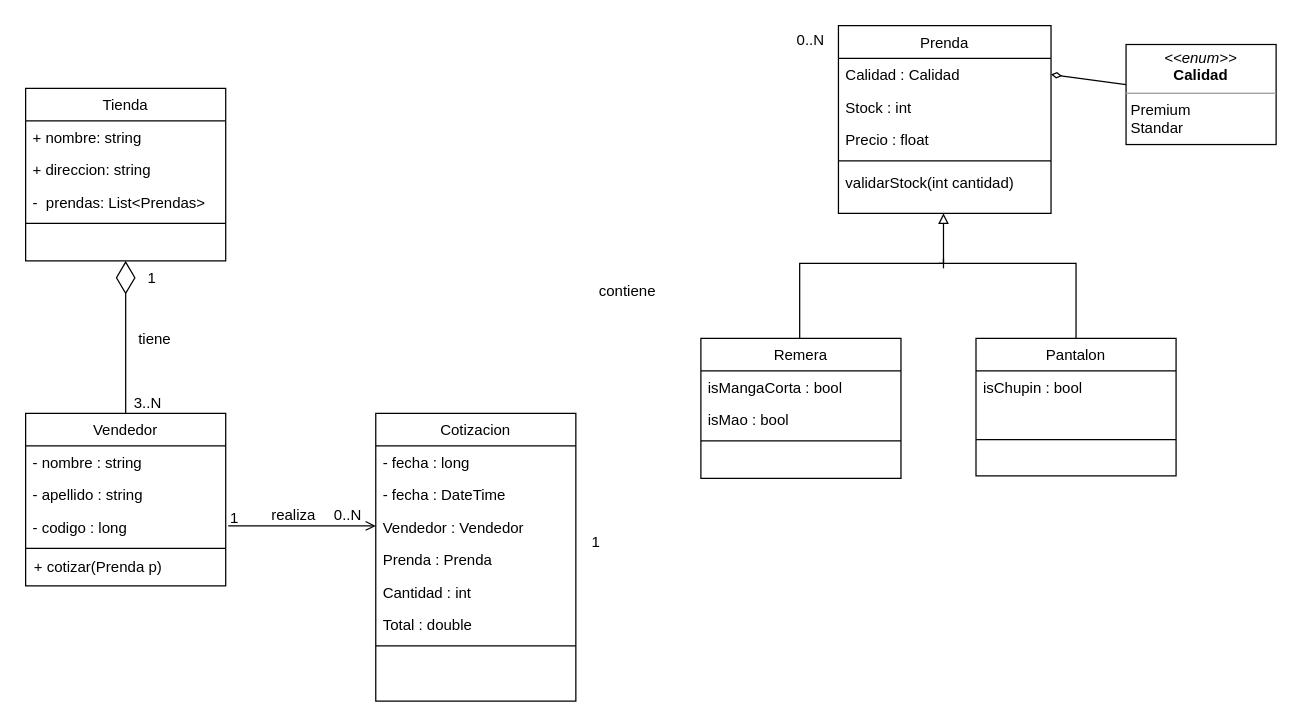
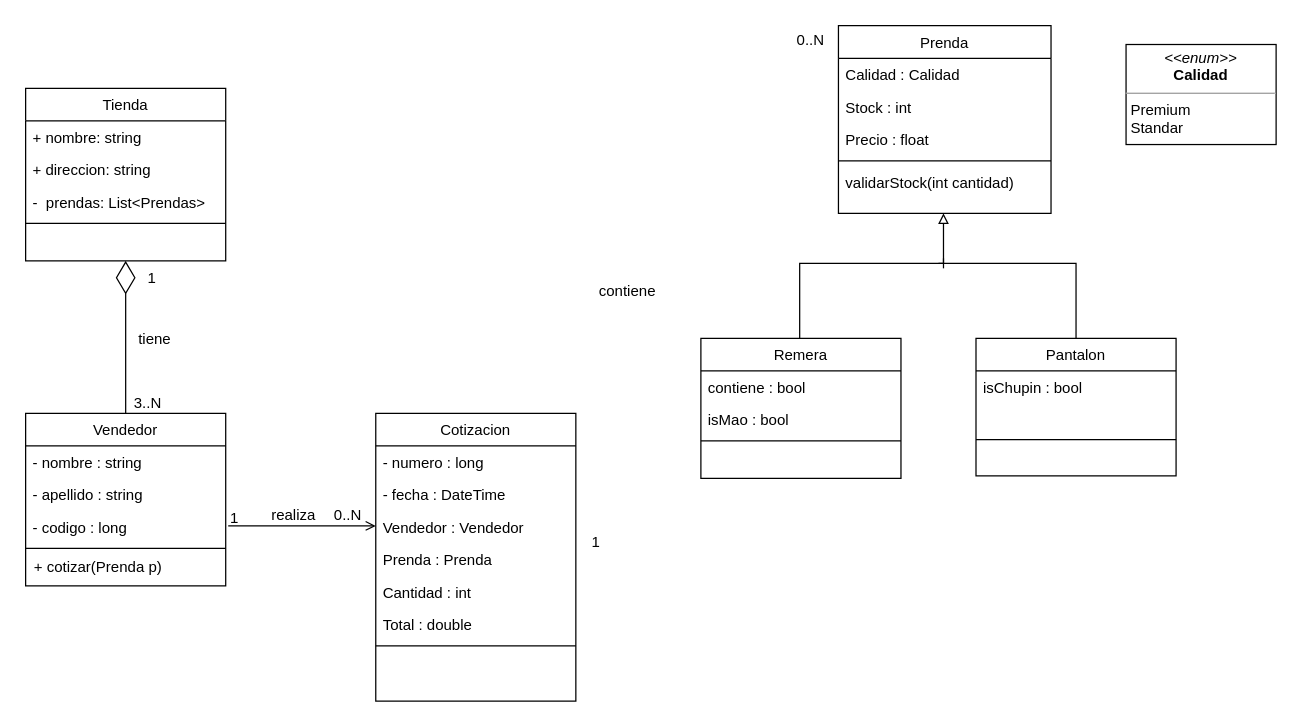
  <mxCell id="0" />
  <mxCell id="1" parent="0" />
  <mxCell id="2" value="Vendedor" style="swimlane;fontStyle=0;align=center;verticalAlign=top;childLayout=stackLayout;horizontal=1;startSize=26;horizontalStack=0;resizeParent=1;resizeLast=0;collapsible=1;marginBottom=0;rounded=0;shadow=0;strokeWidth=1;" vertex="1" parent="1"><mxGeometry x="20" y="330" width="160" height="138" as="geometry"><mxRectangle x="230" y="140" width="160" height="26" as="alternateBounds" /></mxGeometry></mxCell>
  <mxCell id="3" value="- nombre : string" style="text;align=left;verticalAlign=top;spacingLeft=4;spacingRight=4;overflow=hidden;rotatable=0;points=[[0,0.5],[1,0.5]];portConstraint=eastwest;" vertex="1" parent="2"><mxGeometry y="26" width="160" height="26" as="geometry" /></mxCell>
  <mxCell id="4" value="- apellido : string" style="text;align=left;verticalAlign=top;spacingLeft=4;spacingRight=4;overflow=hidden;rotatable=0;points=[[0,0.5],[1,0.5]];portConstraint=eastwest;rounded=0;shadow=0;html=0;" vertex="1" parent="2"><mxGeometry y="52" width="160" height="26" as="geometry" /></mxCell>
  <mxCell id="5" value="- codigo : long" style="text;align=left;verticalAlign=top;spacingLeft=4;spacingRight=4;overflow=hidden;rotatable=0;points=[[0,0.5],[1,0.5]];portConstraint=eastwest;rounded=0;shadow=0;html=0;" vertex="1" parent="2"><mxGeometry y="78" width="160" height="26" as="geometry" /></mxCell>
  <mxCell id="6" value="" style="line;html=1;strokeWidth=1;align=left;verticalAlign=middle;spacingTop=-1;spacingLeft=3;spacingRight=3;rotatable=0;labelPosition=right;points=[];portConstraint=eastwest;" vertex="1" parent="2"><mxGeometry y="104" width="160" height="8" as="geometry" /></mxCell>
  <mxCell id="7" value="Cotizacion" style="swimlane;fontStyle=0;align=center;verticalAlign=top;childLayout=stackLayout;horizontal=1;startSize=26;horizontalStack=0;resizeParent=1;resizeLast=0;collapsible=1;marginBottom=0;rounded=0;shadow=0;strokeWidth=1;" vertex="1" parent="1"><mxGeometry x="300" y="330" width="160" height="230" as="geometry"><mxRectangle x="508" y="120" width="160" height="26" as="alternateBounds" /></mxGeometry></mxCell>
- <mxCell id="8" value="- fecha : long" style="text;align=left;verticalAlign=top;spacingLeft=4;spacingRight=4;overflow=hidden;rotatable=0;points=[[0,0.5],[1,0.5]];portConstraint=eastwest;" vertex="1" parent="7"><mxGeometry y="26" width="160" height="26" as="geometry" /></mxCell>
+ <mxCell id="8" value="- numero : long" style="text;align=left;verticalAlign=top;spacingLeft=4;spacingRight=4;overflow=hidden;rotatable=0;points=[[0,0.5],[1,0.5]];portConstraint=eastwest;" vertex="1" parent="7"><mxGeometry y="26" width="160" height="26" as="geometry" /></mxCell>
  <mxCell id="9" value="- fecha : DateTime" style="text;align=left;verticalAlign=top;spacingLeft=4;spacingRight=4;overflow=hidden;rotatable=0;points=[[0,0.5],[1,0.5]];portConstraint=eastwest;rounded=0;shadow=0;html=0;" vertex="1" parent="7"><mxGeometry y="52" width="160" height="26" as="geometry" /></mxCell>
  <mxCell id="10" value="Vendedor : Vendedor" style="text;align=left;verticalAlign=top;spacingLeft=4;spacingRight=4;overflow=hidden;rotatable=0;points=[[0,0.5],[1,0.5]];portConstraint=eastwest;rounded=0;shadow=0;html=0;" vertex="1" parent="7"><mxGeometry y="78" width="160" height="26" as="geometry" /></mxCell>
  <mxCell id="11" value="Prenda : Prenda" style="text;align=left;verticalAlign=top;spacingLeft=4;spacingRight=4;overflow=hidden;rotatable=0;points=[[0,0.5],[1,0.5]];portConstraint=eastwest;rounded=0;shadow=0;html=0;" vertex="1" parent="7"><mxGeometry y="104" width="160" height="26" as="geometry" /></mxCell>
  <mxCell id="12" value="Cantidad : int" style="text;align=left;verticalAlign=top;spacingLeft=4;spacingRight=4;overflow=hidden;rotatable=0;points=[[0,0.5],[1,0.5]];portConstraint=eastwest;rounded=0;shadow=0;html=0;" vertex="1" parent="7"><mxGeometry y="130" width="160" height="26" as="geometry" /></mxCell>
  <mxCell id="13" value="Total : double" style="text;align=left;verticalAlign=top;spacingLeft=4;spacingRight=4;overflow=hidden;rotatable=0;points=[[0,0.5],[1,0.5]];portConstraint=eastwest;" vertex="1" parent="7"><mxGeometry y="156" width="160" height="26" as="geometry" /></mxCell>
  <mxCell id="14" value="" style="line;html=1;strokeWidth=1;align=left;verticalAlign=middle;spacingTop=-1;spacingLeft=3;spacingRight=3;rotatable=0;labelPosition=right;points=[];portConstraint=eastwest;" vertex="1" parent="7"><mxGeometry y="182" width="160" height="8" as="geometry" /></mxCell>
  <mxCell id="15" value="" style="endArrow=open;shadow=0;strokeWidth=1;rounded=0;endFill=1;edgeStyle=elbowEdgeStyle;elbow=vertical;entryX=0;entryY=0.462;entryDx=0;entryDy=0;entryPerimeter=0;" edge="1" parent="1"><mxGeometry x="0.5" y="41" relative="1" as="geometry"><mxPoint x="182" y="420" as="sourcePoint" /><mxPoint x="300" y="420.012" as="targetPoint" /><mxPoint x="-40" y="32" as="offset" /><Array as="points"><mxPoint x="310" y="420" /><mxPoint x="200" y="360" /></Array></mxGeometry></mxCell>
  <mxCell id="16" value="1" style="resizable=0;align=left;verticalAlign=bottom;labelBackgroundColor=none;fontSize=12;" connectable="0" vertex="1" parent="15"><mxGeometry x="-1" relative="1" as="geometry"><mxPoint y="2" as="offset" /></mxGeometry></mxCell>
  <mxCell id="17" value="0..N" style="resizable=0;align=right;verticalAlign=bottom;labelBackgroundColor=none;fontSize=12;" connectable="0" vertex="1" parent="15"><mxGeometry x="1" relative="1" as="geometry"><mxPoint x="360" y="-380" as="offset" /></mxGeometry></mxCell>
  <mxCell id="18" value="realiza" style="text;html=1;resizable=0;points=[];;align=center;verticalAlign=middle;labelBackgroundColor=none;rounded=0;shadow=0;strokeWidth=1;fontSize=12;" vertex="1" connectable="0" parent="15"><mxGeometry x="0.5" y="49" relative="1" as="geometry"><mxPoint x="-38" y="40" as="offset" /></mxGeometry></mxCell>
  <mxCell id="19" value="Tienda" style="swimlane;fontStyle=0;align=center;verticalAlign=top;childLayout=stackLayout;horizontal=1;startSize=26;horizontalStack=0;resizeParent=1;resizeLast=0;collapsible=1;marginBottom=0;rounded=0;shadow=0;strokeWidth=1;" vertex="1" parent="1"><mxGeometry x="20" y="70" width="160" height="138" as="geometry"><mxRectangle x="230" y="140" width="160" height="26" as="alternateBounds" /></mxGeometry></mxCell>
  <mxCell id="20" value="+ nombre: string" style="text;align=left;verticalAlign=top;spacingLeft=4;spacingRight=4;overflow=hidden;rotatable=0;points=[[0,0.5],[1,0.5]];portConstraint=eastwest;" vertex="1" parent="19"><mxGeometry y="26" width="160" height="26" as="geometry" /></mxCell>
  <mxCell id="21" value="+ direccion: string" style="text;align=left;verticalAlign=top;spacingLeft=4;spacingRight=4;overflow=hidden;rotatable=0;points=[[0,0.5],[1,0.5]];portConstraint=eastwest;rounded=0;shadow=0;html=0;" vertex="1" parent="19"><mxGeometry y="52" width="160" height="26" as="geometry" /></mxCell>
  <mxCell id="22" value="-  prendas: List&lt;Prendas&gt;" style="text;align=left;verticalAlign=top;spacingLeft=4;spacingRight=4;overflow=hidden;rotatable=0;points=[[0,0.5],[1,0.5]];portConstraint=eastwest;rounded=0;shadow=0;html=0;" vertex="1" parent="19"><mxGeometry y="78" width="160" height="26" as="geometry" /></mxCell>
  <mxCell id="23" value="" style="line;html=1;strokeWidth=1;align=left;verticalAlign=middle;spacingTop=-1;spacingLeft=3;spacingRight=3;rotatable=0;labelPosition=right;points=[];portConstraint=eastwest;" vertex="1" parent="19"><mxGeometry y="104" width="160" height="8" as="geometry" /></mxCell>
  <mxCell id="24" value="Prenda" style="swimlane;fontStyle=0;align=center;verticalAlign=top;childLayout=stackLayout;horizontal=1;startSize=26;horizontalStack=0;resizeParent=1;resizeLast=0;collapsible=1;marginBottom=0;rounded=0;shadow=0;strokeWidth=1;" vertex="1" parent="1"><mxGeometry x="670" y="20" width="170" height="150" as="geometry"><mxRectangle x="508" y="120" width="160" height="26" as="alternateBounds" /></mxGeometry></mxCell>
  <mxCell id="25" value="Calidad : Calidad" style="text;align=left;verticalAlign=top;spacingLeft=4;spacingRight=4;overflow=hidden;rotatable=0;points=[[0,0.5],[1,0.5]];portConstraint=eastwest;" vertex="1" parent="24"><mxGeometry y="26" width="170" height="26" as="geometry" /></mxCell>
  <mxCell id="26" value="Stock : int" style="text;align=left;verticalAlign=top;spacingLeft=4;spacingRight=4;overflow=hidden;rotatable=0;points=[[0,0.5],[1,0.5]];portConstraint=eastwest;rounded=0;shadow=0;html=0;" vertex="1" parent="24"><mxGeometry y="52" width="170" height="26" as="geometry" /></mxCell>
  <mxCell id="27" value="Precio : float" style="text;align=left;verticalAlign=top;spacingLeft=4;spacingRight=4;overflow=hidden;rotatable=0;points=[[0,0.5],[1,0.5]];portConstraint=eastwest;rounded=0;shadow=0;html=0;" vertex="1" parent="24"><mxGeometry y="78" width="170" height="26" as="geometry" /></mxCell>
  <mxCell id="28" value="" style="line;strokeWidth=1;fillColor=none;align=left;verticalAlign=middle;spacingTop=-1;spacingLeft=3;spacingRight=3;rotatable=0;labelPosition=right;points=[];portConstraint=eastwest;" vertex="1" parent="24"><mxGeometry y="104" width="170" height="8" as="geometry" /></mxCell>
  <mxCell id="29" value="validarStock(int cantidad)" style="text;align=left;verticalAlign=top;spacingLeft=4;spacingRight=4;overflow=hidden;rotatable=0;points=[[0,0.5],[1,0.5]];portConstraint=eastwest;rounded=0;shadow=0;html=0;" vertex="1" parent="24"><mxGeometry y="112" width="170" height="26" as="geometry" /></mxCell>
  <mxCell id="30" value="1" style="resizable=0;align=left;verticalAlign=bottom;labelBackgroundColor=none;fontSize=12;" connectable="0" vertex="1" parent="1"><mxGeometry x="116" y="230" as="geometry" /></mxCell>
  <mxCell id="31" value="3..N" style="resizable=0;align=right;verticalAlign=bottom;labelBackgroundColor=none;fontSize=12;" connectable="0" vertex="1" parent="1"><mxGeometry x="129.995" y="330" as="geometry" /></mxCell>
  <mxCell id="32" value="tiene" style="text;html=1;resizable=0;points=[];;align=center;verticalAlign=middle;labelBackgroundColor=none;rounded=0;shadow=0;strokeWidth=1;fontSize=12;" vertex="1" connectable="0" parent="1"><mxGeometry x="346.996" y="380" as="geometry"><mxPoint x="-224" y="-110" as="offset" /></mxGeometry></mxCell>
- <mxCell id="33" style="edgeStyle=none;rounded=0;orthogonalLoop=1;jettySize=auto;html=1;entryX=1;entryY=0.5;entryDx=0;entryDy=0;endArrow=diamondThin;endFill=0;" edge="1" parent="1" source="34" target="25"><mxGeometry relative="1" as="geometry" /></mxCell>
  <mxCell id="34" value="&lt;p style=&quot;margin: 0px ; margin-top: 4px ; text-align: center&quot;&gt;&lt;i&gt;&amp;lt;&amp;lt;enum&amp;gt;&amp;gt;&lt;/i&gt;&lt;br&gt;&lt;b&gt;Calidad&lt;/b&gt;&lt;/p&gt;&lt;hr size=&quot;1&quot;&gt;&lt;p style=&quot;margin: 0px ; margin-left: 4px&quot;&gt;Premium&lt;/p&gt;&lt;p style=&quot;margin: 0px ; margin-left: 4px&quot;&gt;Standar&lt;br&gt;&lt;/p&gt;&lt;hr size=&quot;1&quot;&gt;" style="verticalAlign=top;align=left;overflow=fill;fontSize=12;fontFamily=Helvetica;html=1;" vertex="1" parent="1"><mxGeometry x="900" y="35" width="120" height="80" as="geometry" /></mxCell>
  <mxCell id="35" style="edgeStyle=none;rounded=0;orthogonalLoop=1;jettySize=auto;html=1;entryX=0.5;entryY=1;entryDx=0;entryDy=0;endArrow=block;endFill=0;exitX=0.5;exitY=0;exitDx=0;exitDy=0;" edge="1" parent="1"><mxGeometry relative="1" as="geometry"><mxPoint x="639" y="270" as="sourcePoint" /><mxPoint x="754" y="170" as="targetPoint" /><Array as="points"><mxPoint x="639" y="210" /><mxPoint x="754" y="210" /></Array></mxGeometry></mxCell>
  <mxCell id="36" value="Remera" style="swimlane;fontStyle=0;align=center;verticalAlign=top;childLayout=stackLayout;horizontal=1;startSize=26;horizontalStack=0;resizeParent=1;resizeLast=0;collapsible=1;marginBottom=0;rounded=0;shadow=0;strokeWidth=1;" vertex="1" parent="1"><mxGeometry x="560" y="270" width="160" height="112" as="geometry"><mxRectangle x="508" y="120" width="160" height="26" as="alternateBounds" /></mxGeometry></mxCell>
- <mxCell id="37" value="isMangaCorta : bool" style="text;align=left;verticalAlign=top;spacingLeft=4;spacingRight=4;overflow=hidden;rotatable=0;points=[[0,0.5],[1,0.5]];portConstraint=eastwest;" vertex="1" parent="36"><mxGeometry y="26" width="160" height="26" as="geometry" /></mxCell>
+ <mxCell id="37" value="contiene : bool" style="text;align=left;verticalAlign=top;spacingLeft=4;spacingRight=4;overflow=hidden;rotatable=0;points=[[0,0.5],[1,0.5]];portConstraint=eastwest;" vertex="1" parent="36"><mxGeometry y="26" width="160" height="26" as="geometry" /></mxCell>
  <mxCell id="38" value="isMao : bool" style="text;align=left;verticalAlign=top;spacingLeft=4;spacingRight=4;overflow=hidden;rotatable=0;points=[[0,0.5],[1,0.5]];portConstraint=eastwest;rounded=0;shadow=0;html=0;" vertex="1" parent="36"><mxGeometry y="52" width="160" height="26" as="geometry" /></mxCell>
  <mxCell id="39" value="" style="line;html=1;strokeWidth=1;align=left;verticalAlign=middle;spacingTop=-1;spacingLeft=3;spacingRight=3;rotatable=0;labelPosition=right;points=[];portConstraint=eastwest;" vertex="1" parent="36"><mxGeometry y="78" width="160" height="8" as="geometry" /></mxCell>
  <mxCell id="40" value="" style="endArrow=diamondThin;endFill=0;endSize=24;html=1;entryX=0.5;entryY=1;entryDx=0;entryDy=0;" edge="1" parent="1"><mxGeometry width="160" relative="1" as="geometry"><mxPoint x="100" y="330" as="sourcePoint" /><mxPoint x="100" y="208" as="targetPoint" /></mxGeometry></mxCell>
  <mxCell id="41" value="+ cotizar(Prenda p)" style="text;align=left;verticalAlign=top;spacingLeft=4;spacingRight=4;overflow=hidden;rotatable=0;points=[[0,0.5],[1,0.5]];portConstraint=eastwest;rounded=0;shadow=0;html=0;" vertex="1" parent="1"><mxGeometry x="21" y="439" width="160" height="26" as="geometry" /></mxCell>
  <mxCell id="42" style="edgeStyle=none;rounded=0;orthogonalLoop=1;jettySize=auto;html=1;endArrow=ERone;endFill=0;exitX=0.5;exitY=0;exitDx=0;exitDy=0;" edge="1" parent="1" source="43"><mxGeometry relative="1" as="geometry"><mxPoint x="750" y="210" as="targetPoint" /><Array as="points"><mxPoint x="860" y="210" /></Array></mxGeometry></mxCell>
  <mxCell id="43" value="Pantalon" style="swimlane;fontStyle=0;align=center;verticalAlign=top;childLayout=stackLayout;horizontal=1;startSize=26;horizontalStack=0;resizeParent=1;resizeLast=0;collapsible=1;marginBottom=0;rounded=0;shadow=0;strokeWidth=1;" vertex="1" parent="1"><mxGeometry x="780" y="270" width="160" height="110" as="geometry"><mxRectangle x="508" y="120" width="160" height="26" as="alternateBounds" /></mxGeometry></mxCell>
  <mxCell id="44" value="isChupin : bool" style="text;align=left;verticalAlign=top;spacingLeft=4;spacingRight=4;overflow=hidden;rotatable=0;points=[[0,0.5],[1,0.5]];portConstraint=eastwest;" vertex="1" parent="43"><mxGeometry y="26" width="160" height="26" as="geometry" /></mxCell>
  <mxCell id="45" value="" style="line;html=1;strokeWidth=1;align=left;verticalAlign=middle;spacingTop=-1;spacingLeft=3;spacingRight=3;rotatable=0;labelPosition=right;points=[];portConstraint=eastwest;" vertex="1" parent="43"><mxGeometry y="52" width="160" height="58" as="geometry" /></mxCell>
  <mxCell id="46" value="1" style="resizable=0;align=left;verticalAlign=bottom;labelBackgroundColor=none;fontSize=12;" connectable="0" vertex="1" parent="1"><mxGeometry x="192" y="432" as="geometry"><mxPoint x="279" y="9" as="offset" /></mxGeometry></mxCell>
  <mxCell id="47" value="0..N" style="resizable=0;align=right;verticalAlign=bottom;labelBackgroundColor=none;fontSize=12;" connectable="0" vertex="1" parent="1"><mxGeometry x="290" y="420" as="geometry" /></mxCell>
  <mxCell id="48" value="contiene" style="text;html=1;resizable=0;points=[];;align=center;verticalAlign=middle;labelBackgroundColor=none;rounded=0;shadow=0;strokeWidth=1;fontSize=12;" vertex="1" connectable="0" parent="1"><mxGeometry x="230" y="420" as="geometry"><mxPoint x="270" y="-188" as="offset" /></mxGeometry></mxCell>
